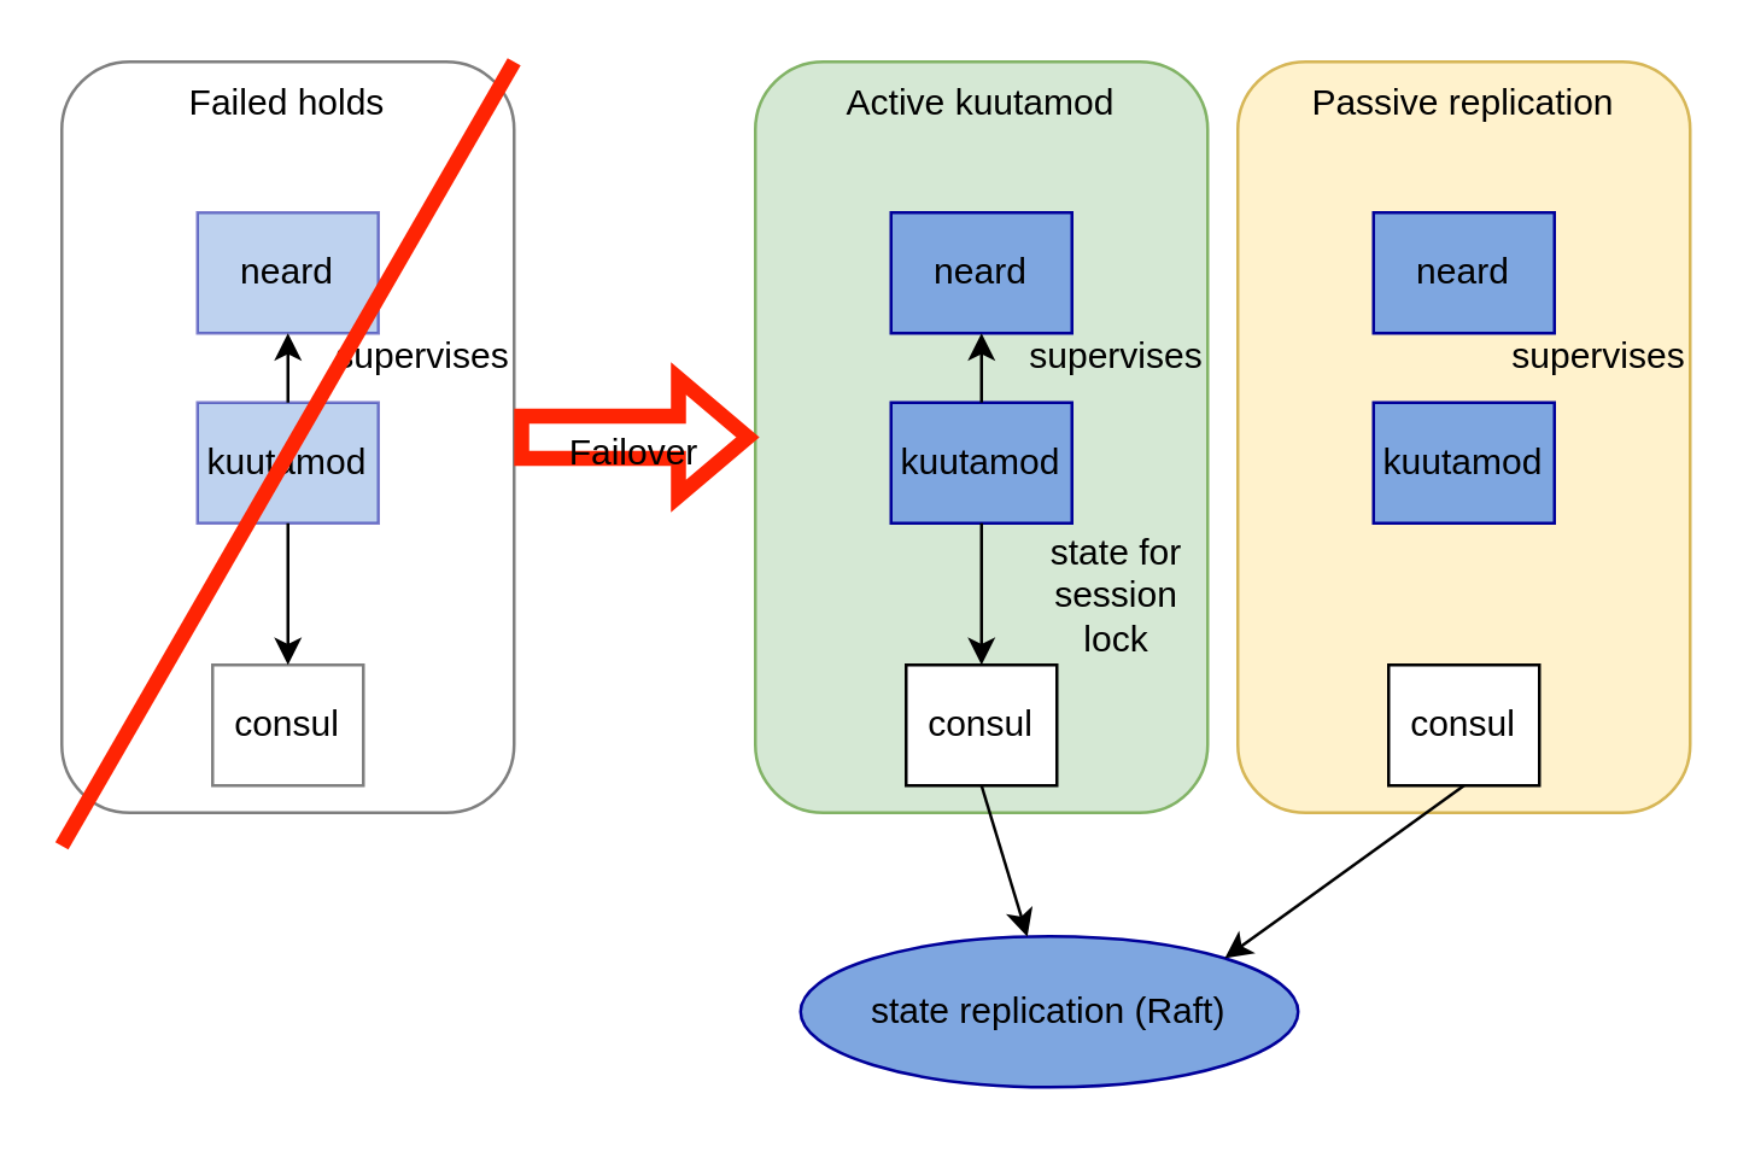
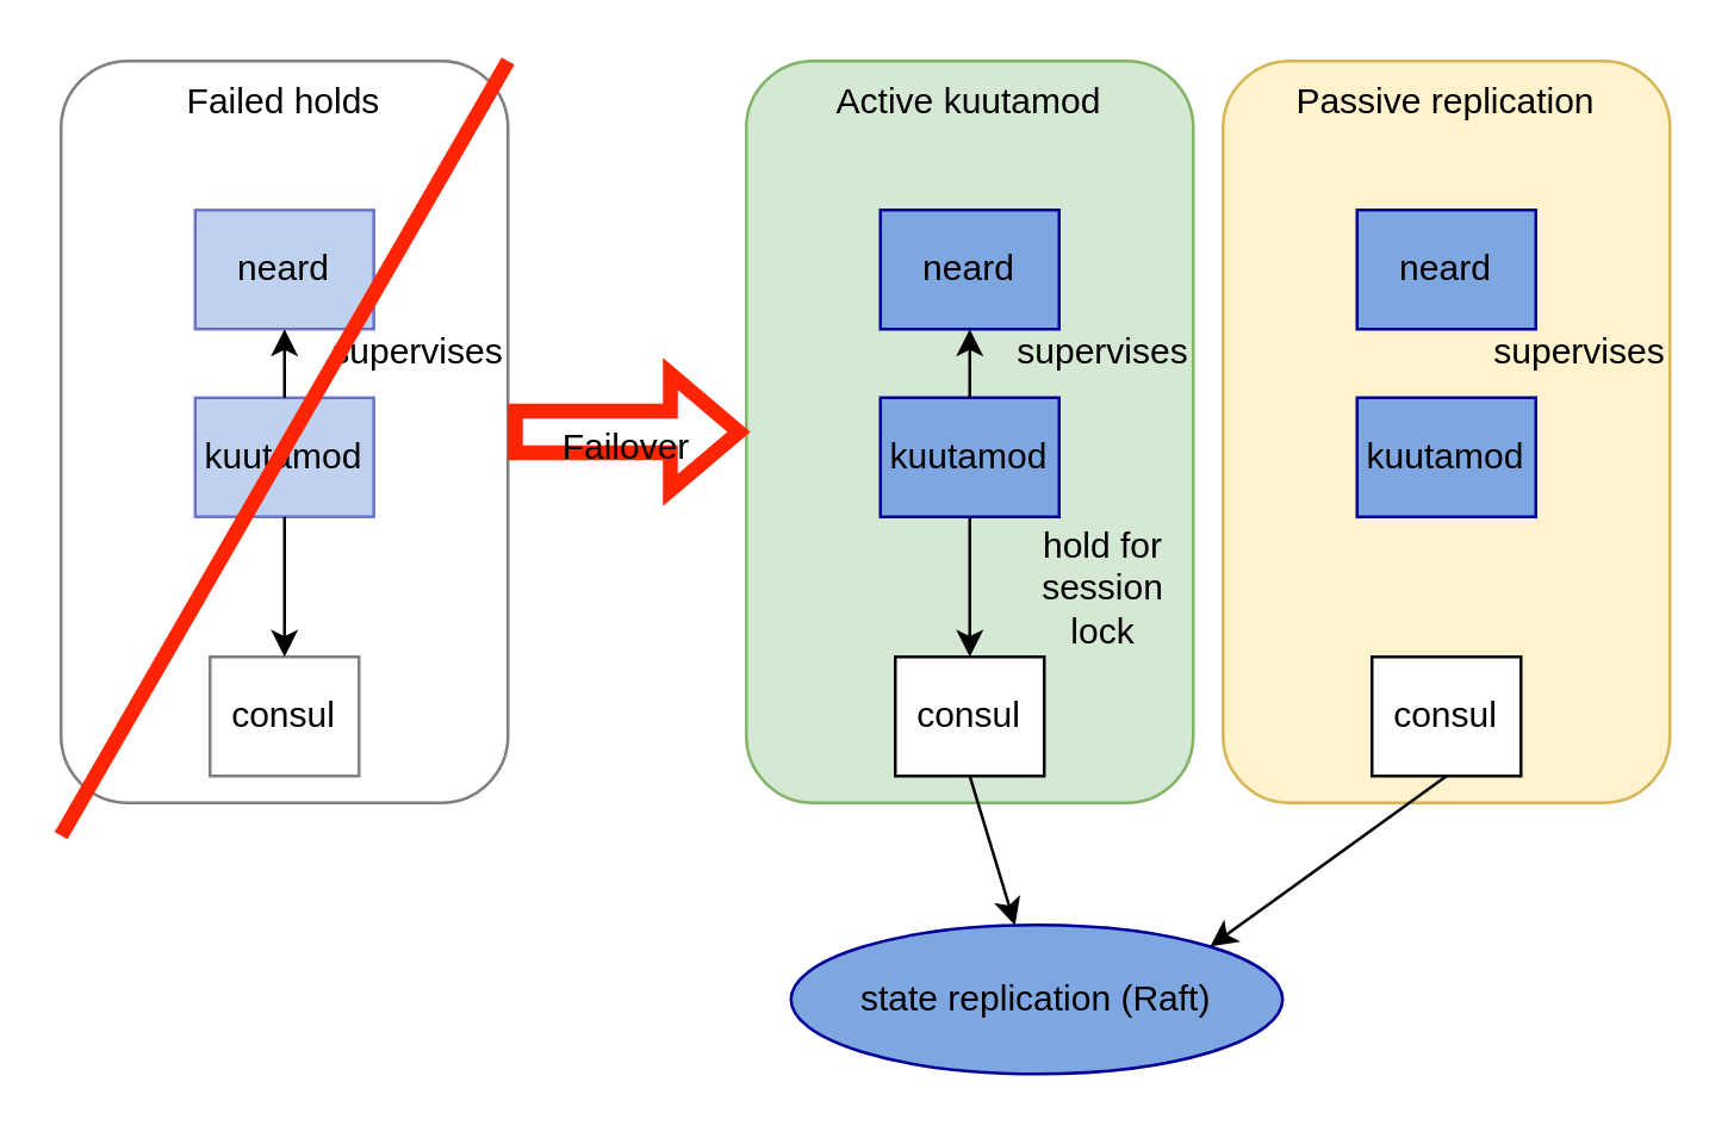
  <mxCell id="0" />
  <mxCell id="1" parent="0" />
  <mxCell id="2" value="Failed holds" style="rounded=1;whiteSpace=wrap;html=1;verticalAlign=top;opacity=50;" parent="1" vertex="1"><mxGeometry x="20" y="20" width="150" height="249" as="geometry" /></mxCell>
  <mxCell id="3" value="Active kuutamod" style="rounded=1;whiteSpace=wrap;html=1;fillColor=#d5e8d4;strokeColor=#82b366;verticalAlign=top;" parent="1" vertex="1"><mxGeometry x="250" y="20" width="150" height="249" as="geometry" /></mxCell>
  <mxCell id="4" value="consul" style="rounded=0;whiteSpace=wrap;html=1;opacity=50;" parent="1" vertex="1"><mxGeometry x="70" y="220" width="50" height="40" as="geometry" /></mxCell>
  <mxCell id="5" value="consul" style="rounded=0;whiteSpace=wrap;html=1;" parent="1" vertex="1"><mxGeometry x="300" y="220" width="50" height="40" as="geometry" /></mxCell>
  <mxCell id="6" value="state replication (Raft)" style="ellipse;whiteSpace=wrap;html=1;strokeColor=#000099;fillColor=#7EA6E0;" parent="1" vertex="1"><mxGeometry x="265" y="310" width="165" height="50" as="geometry" /></mxCell>
  <mxCell id="7" value="" style="endArrow=classic;html=1;rounded=0;exitX=0.5;exitY=1;exitDx=0;exitDy=0;" parent="1" source="5" target="6" edge="1"><mxGeometry width="50" height="50" relative="1" as="geometry"><mxPoint x="160" y="440" as="sourcePoint" /><mxPoint x="210" y="390" as="targetPoint" /></mxGeometry></mxCell>
  <mxCell id="8" value="kuutamod" style="rounded=0;whiteSpace=wrap;html=1;strokeColor=#000099;fillColor=#7EA6E0;" parent="1" vertex="1"><mxGeometry x="295" y="133" width="60" height="40" as="geometry" /></mxCell>
  <mxCell id="9" value="neard" style="rounded=0;whiteSpace=wrap;html=1;strokeColor=#000099;fillColor=#7EA6E0;" parent="1" vertex="1"><mxGeometry x="295" y="70" width="60" height="40" as="geometry" /></mxCell>
  <mxCell id="10" value="" style="endArrow=classic;html=1;rounded=0;exitX=0.5;exitY=0;exitDx=0;exitDy=0;" parent="1" source="8" target="9" edge="1"><mxGeometry width="50" height="50" relative="1" as="geometry"><mxPoint x="200" y="180" as="sourcePoint" /><mxPoint x="250" y="130" as="targetPoint" /></mxGeometry></mxCell>
  <mxCell id="11" value="kuutamod" style="rounded=0;whiteSpace=wrap;html=1;strokeColor=#000099;fillColor=#7EA6E0;opacity=50;" parent="1" vertex="1"><mxGeometry x="65" y="133" width="60" height="40" as="geometry" /></mxCell>
  <mxCell id="12" value="neard" style="rounded=0;whiteSpace=wrap;html=1;strokeColor=#000099;fillColor=#7EA6E0;opacity=50;" parent="1" vertex="1"><mxGeometry x="65" y="70" width="60" height="40" as="geometry" /></mxCell>
  <mxCell id="13" value="" style="endArrow=classic;html=1;rounded=0;exitX=0.5;exitY=0;exitDx=0;exitDy=0;entryX=0.5;entryY=1;entryDx=0;entryDy=0;" parent="1" source="11" target="12" edge="1"><mxGeometry width="50" height="50" relative="1" as="geometry"><mxPoint x="85" y="160" as="sourcePoint" /><mxPoint x="135" y="110" as="targetPoint" /></mxGeometry></mxCell>
  <mxCell id="14" value="supervises" style="text;html=1;strokeColor=none;fillColor=none;align=center;verticalAlign=middle;whiteSpace=wrap;rounded=0;opacity=50;" parent="1" vertex="1"><mxGeometry x="110" y="103" width="60" height="30" as="geometry" /></mxCell>
  <mxCell id="15" value="supervises" style="text;html=1;strokeColor=none;fillColor=none;align=center;verticalAlign=middle;whiteSpace=wrap;rounded=0;" parent="1" vertex="1"><mxGeometry x="340" y="103" width="60" height="30" as="geometry" /></mxCell>
  <mxCell id="16" value="" style="endArrow=classic;html=1;rounded=0;exitX=0.5;exitY=1;exitDx=0;exitDy=0;entryX=0.5;entryY=0;entryDx=0;entryDy=0;" parent="1" source="11" target="4" edge="1"><mxGeometry width="50" height="50" relative="1" as="geometry"><mxPoint x="310" y="200" as="sourcePoint" /><mxPoint x="360" y="150" as="targetPoint" /></mxGeometry></mxCell>
- <mxCell id="17" value="state for session lock" style="text;html=1;strokeColor=none;fillColor=none;align=center;verticalAlign=middle;whiteSpace=wrap;rounded=0;" parent="1" vertex="1"><mxGeometry x="340" y="173" width="60" height="47" as="geometry" /></mxCell>
+ <mxCell id="17" value="hold for session lock" style="text;html=1;strokeColor=none;fillColor=none;align=center;verticalAlign=middle;whiteSpace=wrap;rounded=0;" parent="1" vertex="1"><mxGeometry x="340" y="173" width="60" height="47" as="geometry" /></mxCell>
  <mxCell id="18" value="" style="endArrow=classic;html=1;rounded=0;exitX=0.5;exitY=1;exitDx=0;exitDy=0;entryX=0.5;entryY=0;entryDx=0;entryDy=0;" parent="1" source="8" target="5" edge="1"><mxGeometry width="50" height="50" relative="1" as="geometry"><mxPoint x="145" y="183" as="sourcePoint" /><mxPoint x="145" y="230" as="targetPoint" /></mxGeometry></mxCell>
  <mxCell id="19" value="" style="endArrow=none;html=1;rounded=0;entryX=1;entryY=0;entryDx=0;entryDy=0;strokeColor=#FF2403;strokeWidth=5;" parent="1" target="2" edge="1"><mxGeometry width="50" height="50" relative="1" as="geometry"><mxPoint x="20" y="280" as="sourcePoint" /><mxPoint x="430" y="220" as="targetPoint" /></mxGeometry></mxCell>
  <mxCell id="20" value="" style="shape=flexArrow;endArrow=classic;html=1;rounded=0;strokeColor=#FF2403;strokeWidth=5;" parent="1" source="2" target="3" edge="1"><mxGeometry width="50" height="50" relative="1" as="geometry"><mxPoint x="120" y="300" as="sourcePoint" /><mxPoint x="430" y="220" as="targetPoint" /></mxGeometry></mxCell>
  <mxCell id="21" value="Failover" style="text;html=1;strokeColor=none;fillColor=none;align=center;verticalAlign=middle;whiteSpace=wrap;rounded=0;opacity=50;" parent="1" vertex="1"><mxGeometry x="180" y="135" width="60" height="30" as="geometry" /></mxCell>
  <mxCell id="22" value="Passive replication" style="rounded=1;whiteSpace=wrap;html=1;fillColor=#fff2cc;strokeColor=#d6b656;verticalAlign=top;" vertex="1" parent="1"><mxGeometry x="410" y="20" width="150" height="249" as="geometry" /></mxCell>
  <mxCell id="23" value="consul" style="rounded=0;whiteSpace=wrap;html=1;" vertex="1" parent="1"><mxGeometry x="460" y="220" width="50" height="40" as="geometry" /></mxCell>
  <mxCell id="24" value="" style="endArrow=classic;html=1;rounded=0;entryX=1;entryY=0;entryDx=0;entryDy=0;exitX=0.5;exitY=1;exitDx=0;exitDy=0;" edge="1" parent="1" source="23" target="6"><mxGeometry width="50" height="50" relative="1" as="geometry"><mxPoint x="490" y="350" as="sourcePoint" /><mxPoint x="327.426" y="317.322" as="targetPoint" /></mxGeometry></mxCell>
  <mxCell id="25" value="kuutamod" style="rounded=0;whiteSpace=wrap;html=1;strokeColor=#000099;fillColor=#7EA6E0;" vertex="1" parent="1"><mxGeometry x="455" y="133" width="60" height="40" as="geometry" /></mxCell>
  <mxCell id="26" value="neard" style="rounded=0;whiteSpace=wrap;html=1;strokeColor=#000099;fillColor=#7EA6E0;" vertex="1" parent="1"><mxGeometry x="455" y="70" width="60" height="40" as="geometry" /></mxCell>
  <mxCell id="27" value="supervises" style="text;html=1;strokeColor=none;fillColor=none;align=center;verticalAlign=middle;whiteSpace=wrap;rounded=0;" vertex="1" parent="1"><mxGeometry x="500" y="103" width="60" height="30" as="geometry" /></mxCell>
